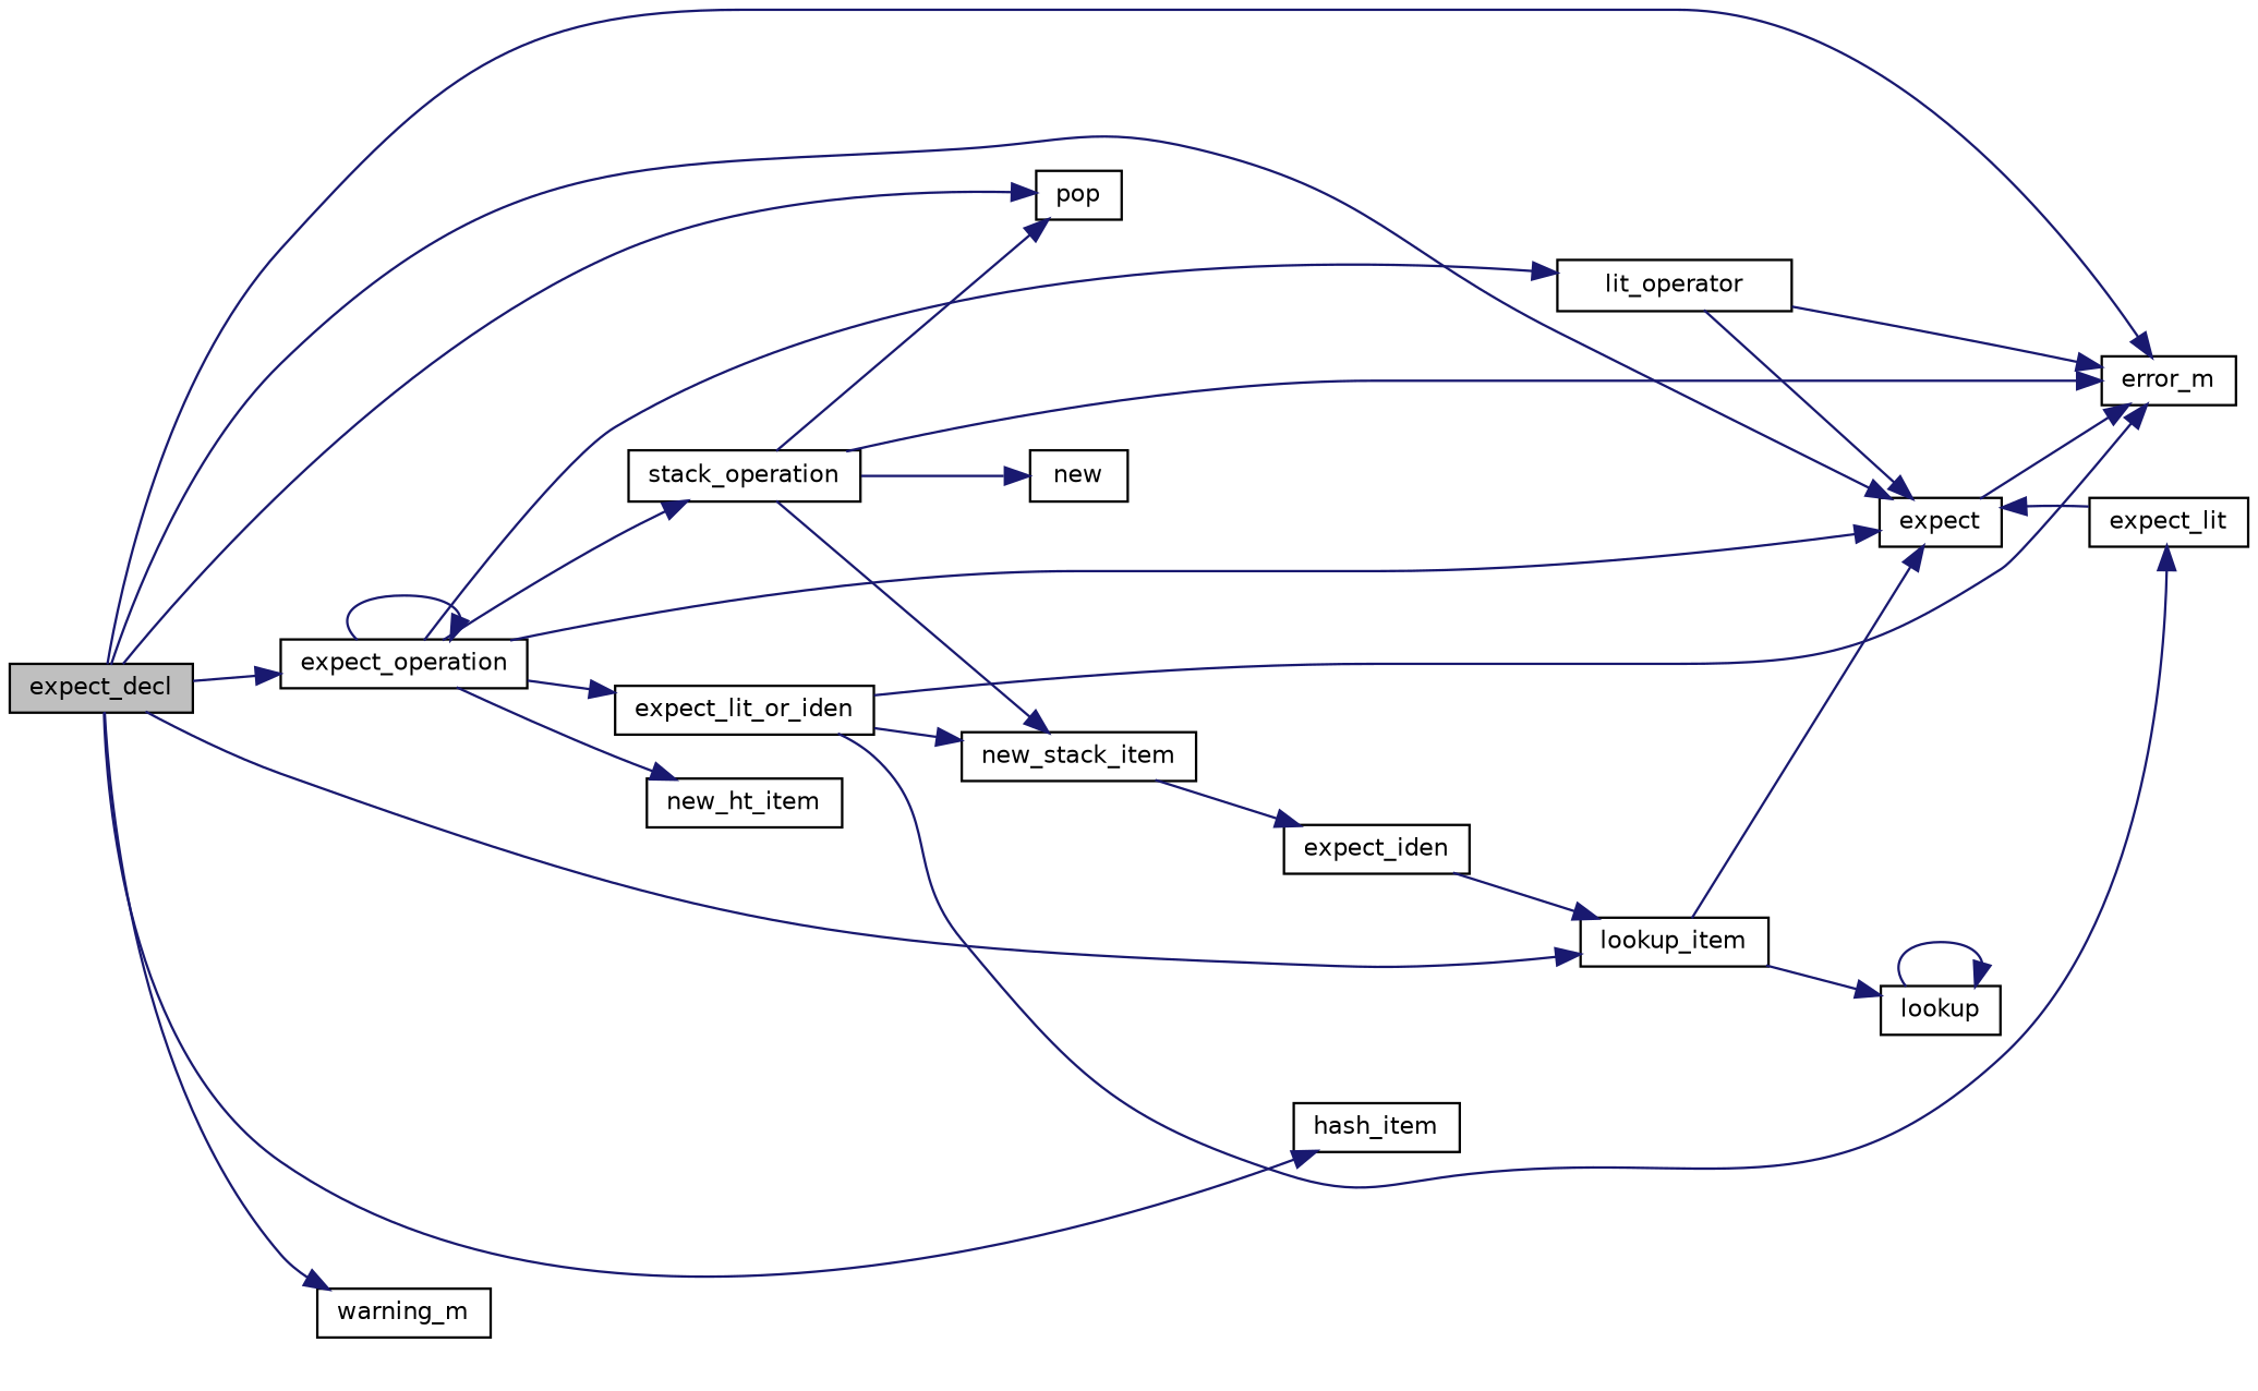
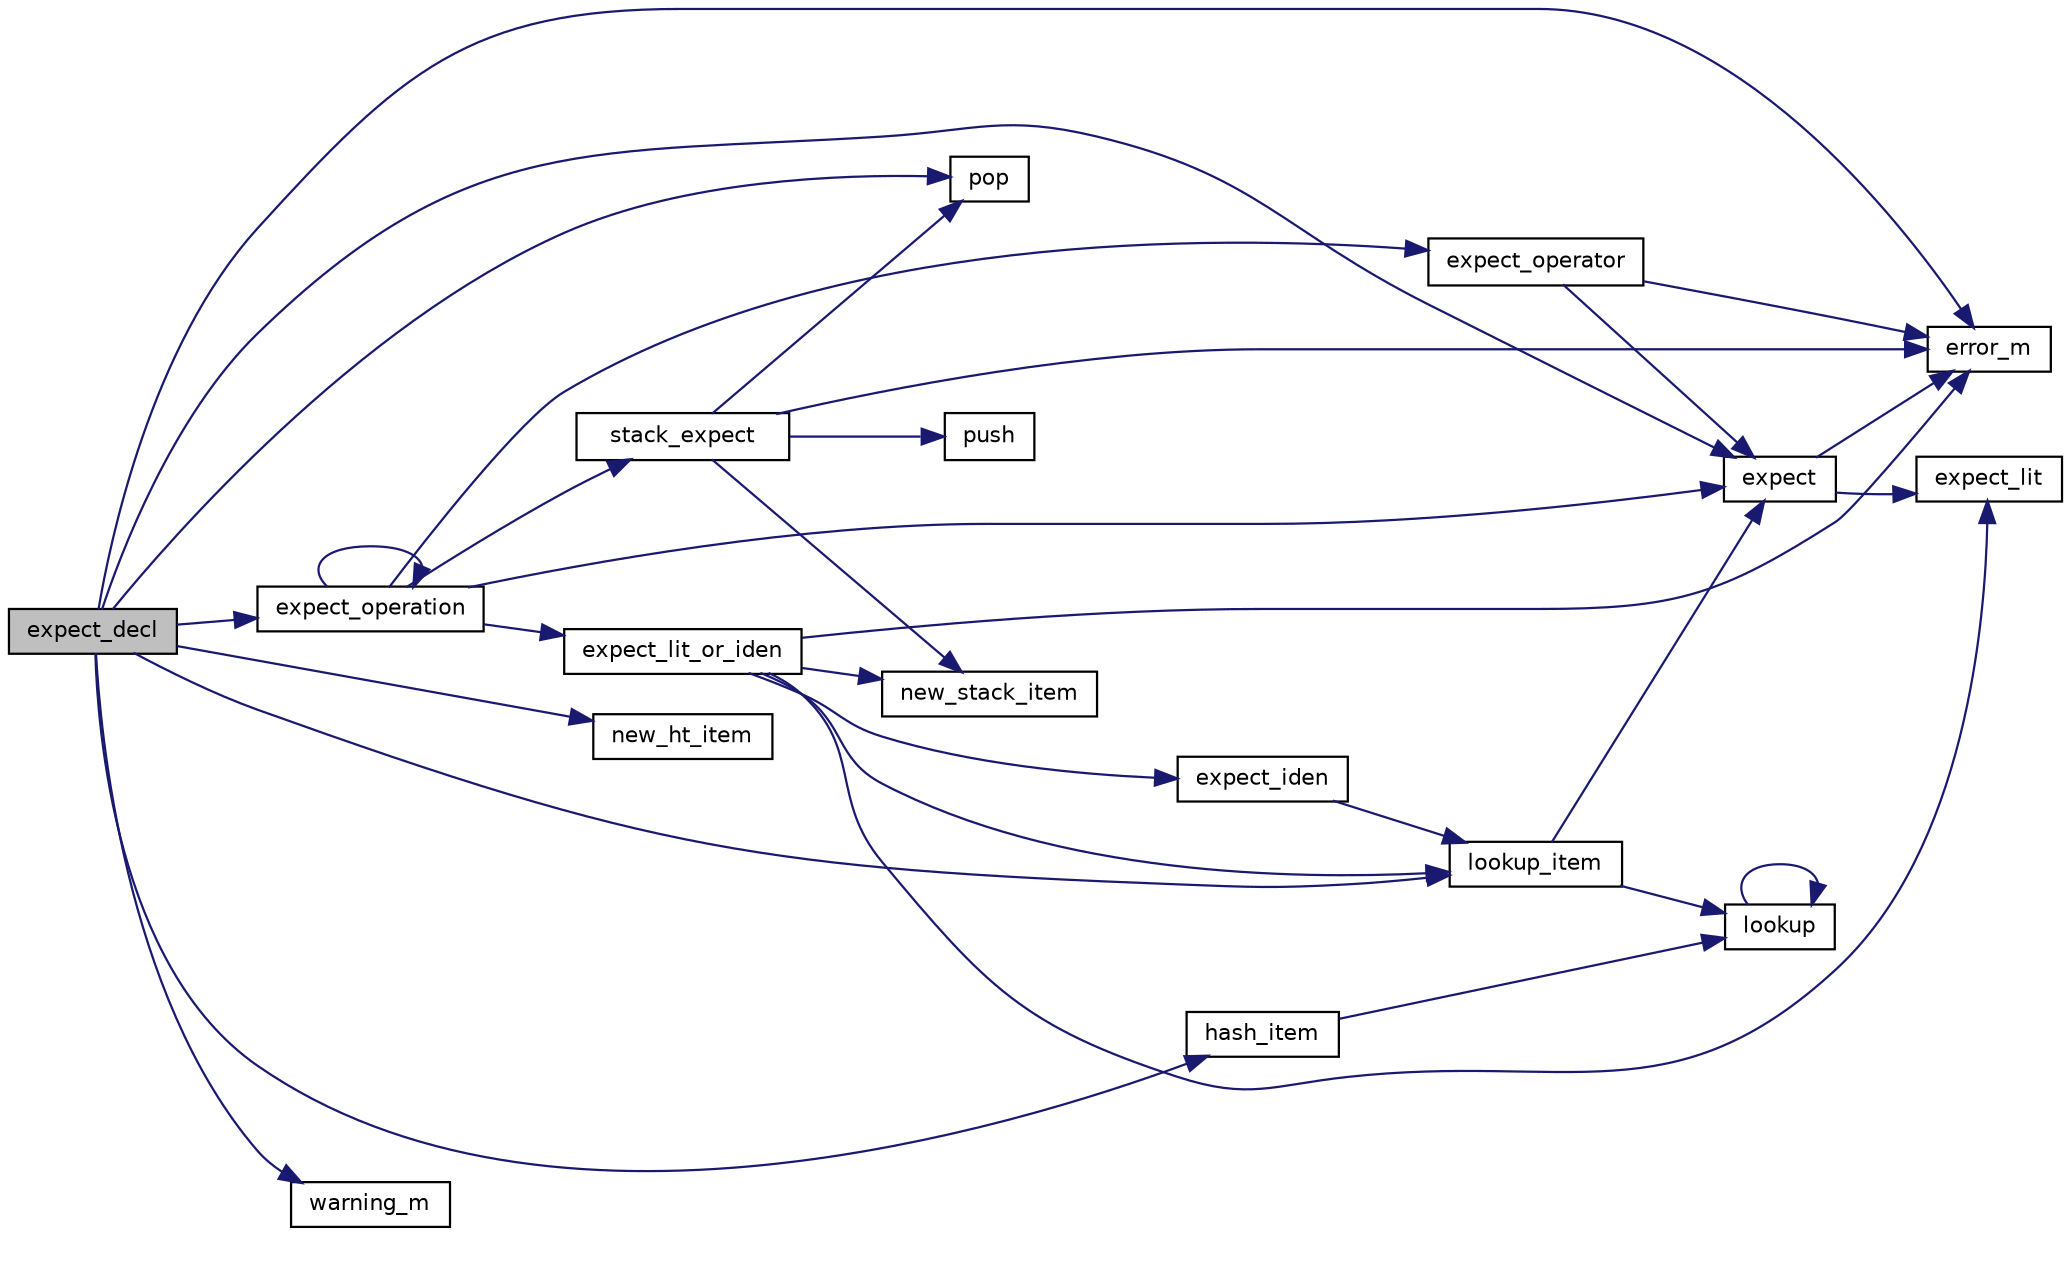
  digraph {
    rankdir=LR
    node [color=black fillcolor=white fontname=Helvetica fontsize=10 shape=record style=filled]
    edge [color=midnightblue fontname=Helvetica fontsize=10 labelfontname=Helvetica labelfontsize=10 style=solid]
    n1 [fillcolor=grey75 fontcolor=black height=0.2 label=expect_decl width=0.4]
    n2 [height=0.2 label=expect width=0.4]
    n3 [height=0.2 label=error_m width=0.4]
    n4 [height=0.2 label=lookup_item width=0.4]
    n5 [height=0.2 label=expect_operation width=0.4]
    n6 [height=0.2 label=pop width=0.4]
    n7 [height=0.2 label=warning_m width=0.4]
    n8 [height=0.2 label=new_ht_item width=0.4]
    n9 [height=0.2 label=hash_item width=0.4]
    n10 [height=0.2 label=lookup width=0.4]
    n11 [height=0.2 label=expect_lit_or_iden width=0.4]
-   n12 [height=0.2 label=lit_operator width=0.4]
-   n13 [height=0.2 label=stack_operation width=0.4]
+   n12 [height=0.2 label=expect_operator width=0.4]
+   n13 [height=0.2 label=stack_expect width=0.4]
    n14 [height=0.2 label=expect_lit width=0.4]
    n15 [height=0.2 label=new_stack_item width=0.4]
    n16 [height=0.2 label=expect_iden width=0.4]
-   n17 [height=0.2 label=new width=0.4]
+   n17 [height=0.2 label=push width=0.4]
    n1 -> n2
    n1 -> n3
    n1 -> n4
    n1 -> n5
    n1 -> n6
    n1 -> n7
-   n5 -> n8
+   n1 -> n8
    n1 -> n9
    n2 -> n3
    n4 -> n2
    n4 -> n10
    n5 -> n2
    n5 -> n5
    n5 -> n11
    n5 -> n12
    n5 -> n13
+   n9 -> n10
    n10 -> n10
    n11 -> n3
+   n11 -> n4
    n11 -> n14
    n11 -> n15
-   n15 -> n16
+   n11 -> n16
    n12 -> n2
    n12 -> n3
    n13 -> n3
    n13 -> n6
    n13 -> n15
    n13 -> n17
-   n14 -> n2
+   n2 -> n14
    n16 -> n4
  }
